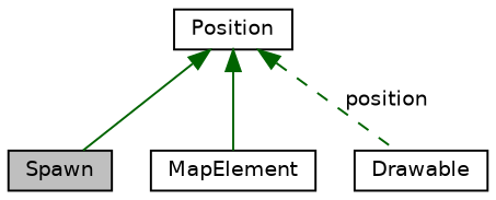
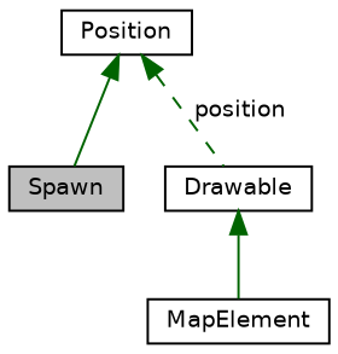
  digraph {
    node [color=black fillcolor=white fontname=Helvetica fontsize=10 shape=record style=filled]
    edge [color=darkgreen dir=back fontname=Helvetica fontsize=10 labelfontname=Helvetica labelfontsize=10 style=solid]
    n1 [fillcolor=grey75 fontcolor=black height=0.2 label=Spawn width=0.4]
    n2 [height=0.2 label=MapElement width=0.4]
    n3 [height=0.2 label=Drawable width=0.4]
    n4 [height=0.2 label=Position width=0.4]
-   n4 -> n2
+   n3 -> n2
    n4 -> n1
    n4 -> n3 [label=" position" style=dashed]
  }
